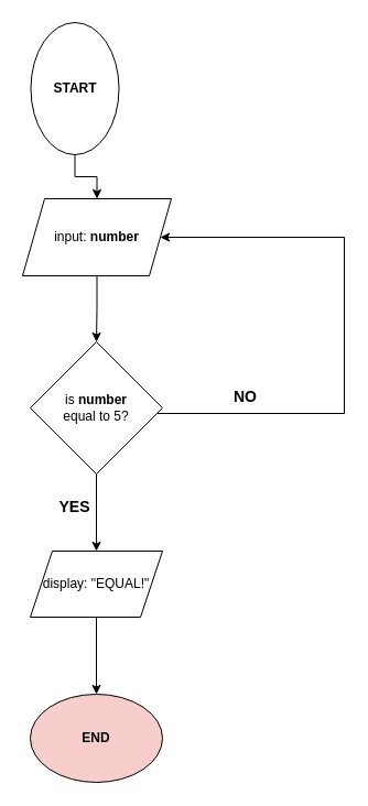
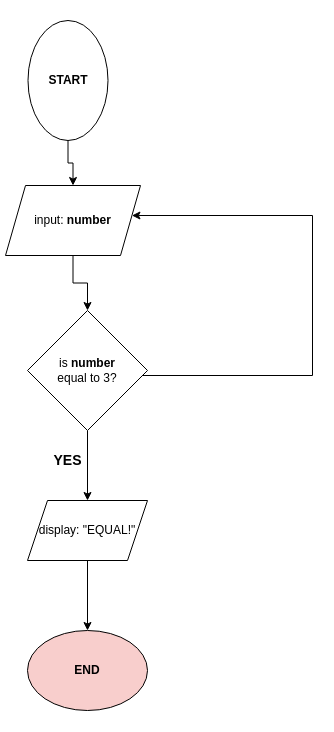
  <mxCell id="0" />
  <mxCell id="1" parent="0" />
  <mxCell id="2" style="edgeStyle=orthogonalEdgeStyle;rounded=0;orthogonalLoop=1;jettySize=auto;html=1;exitX=0.5;exitY=1;exitDx=0;exitDy=0;entryX=0.5;entryY=0;entryDx=0;entryDy=0;" parent="1" source="3" target="5" edge="1"><mxGeometry relative="1" as="geometry" /></mxCell>
  <mxCell id="3" value="&lt;b&gt;START&lt;/b&gt;" style="ellipse;whiteSpace=wrap;html=1;" parent="1" vertex="1"><mxGeometry x="27.5" y="20" width="80" height="120" as="geometry" /></mxCell>
  <mxCell id="4" style="edgeStyle=orthogonalEdgeStyle;rounded=0;orthogonalLoop=1;jettySize=auto;html=1;exitX=0.5;exitY=1;exitDx=0;exitDy=0;entryX=0.5;entryY=0;entryDx=0;entryDy=0;" parent="1" source="5" target="8" edge="1"><mxGeometry relative="1" as="geometry" /></mxCell>
- <mxCell id="5" value="input: &lt;b&gt;number&lt;/b&gt;" style="shape=parallelogram;perimeter=parallelogramPerimeter;whiteSpace=wrap;html=1;fixedSize=1;" parent="1" vertex="1"><mxGeometry x="20" y="180" width="135" height="70" as="geometry" /></mxCell>
+ <mxCell id="5" value="input: &lt;b&gt;number&lt;/b&gt;" style="shape=parallelogram;perimeter=parallelogramPerimeter;whiteSpace=wrap;html=1;fixedSize=1;" parent="1" vertex="1"><mxGeometry x="5" y="185" width="135" height="70" as="geometry" /></mxCell>
  <mxCell id="6" style="edgeStyle=orthogonalEdgeStyle;rounded=0;orthogonalLoop=1;jettySize=auto;html=1;entryX=0.5;entryY=0;entryDx=0;entryDy=0;" parent="1" source="8" target="10" edge="1"><mxGeometry relative="1" as="geometry" /></mxCell>
  <mxCell id="7" style="edgeStyle=orthogonalEdgeStyle;rounded=0;orthogonalLoop=1;jettySize=auto;html=1;" parent="1" source="8" target="5" edge="1"><mxGeometry relative="1" as="geometry"><mxPoint x="302" y="220" as="targetPoint" /><Array as="points"><mxPoint x="312" y="375" /><mxPoint x="312" y="215" /></Array></mxGeometry></mxCell>
- <mxCell id="8" value="is &lt;b&gt;number&lt;/b&gt;&lt;br&gt;equal to 5?" style="rhombus;whiteSpace=wrap;html=1;" parent="1" vertex="1"><mxGeometry x="27" y="310" width="120" height="120" as="geometry" /></mxCell>
+ <mxCell id="8" value="is &lt;b&gt;number&lt;/b&gt;&lt;br&gt;equal to 3?" style="rhombus;whiteSpace=wrap;html=1;" parent="1" vertex="1"><mxGeometry x="27" y="310" width="120" height="120" as="geometry" /></mxCell>
  <mxCell id="9" style="edgeStyle=orthogonalEdgeStyle;rounded=0;orthogonalLoop=1;jettySize=auto;html=1;entryX=0.5;entryY=0;entryDx=0;entryDy=0;" parent="1" source="10" target="11" edge="1"><mxGeometry relative="1" as="geometry" /></mxCell>
  <mxCell id="10" value="display: &quot;EQUAL!&quot;" style="shape=parallelogram;perimeter=parallelogramPerimeter;whiteSpace=wrap;html=1;fixedSize=1;" parent="1" vertex="1"><mxGeometry x="27" y="500" width="120" height="60" as="geometry" /></mxCell>
  <mxCell id="11" value="&lt;b&gt;END&lt;/b&gt;" style="ellipse;whiteSpace=wrap;html=1;fillColor=#f8cecc;" parent="1" vertex="1"><mxGeometry x="27" y="630" width="120" height="80" as="geometry" /></mxCell>
  <mxCell id="12" value="&lt;b&gt;&lt;font style=&quot;font-size: 14px&quot;&gt;YES&lt;/font&gt;&lt;/b&gt;" style="text;html=1;align=center;verticalAlign=middle;resizable=0;points=[];autosize=1;strokeColor=none;fillColor=none;" parent="1" vertex="1"><mxGeometry x="47" y="450" width="40" height="20" as="geometry" /></mxCell>
- <mxCell id="13" value="&lt;b&gt;&lt;font style=&quot;font-size: 14px&quot;&gt;NO&lt;/font&gt;&lt;/b&gt;" style="text;html=1;align=center;verticalAlign=middle;resizable=0;points=[];autosize=1;strokeColor=none;fillColor=none;" parent="1" vertex="1"><mxGeometry x="202" y="350" width="40" height="20" as="geometry" /></mxCell>
